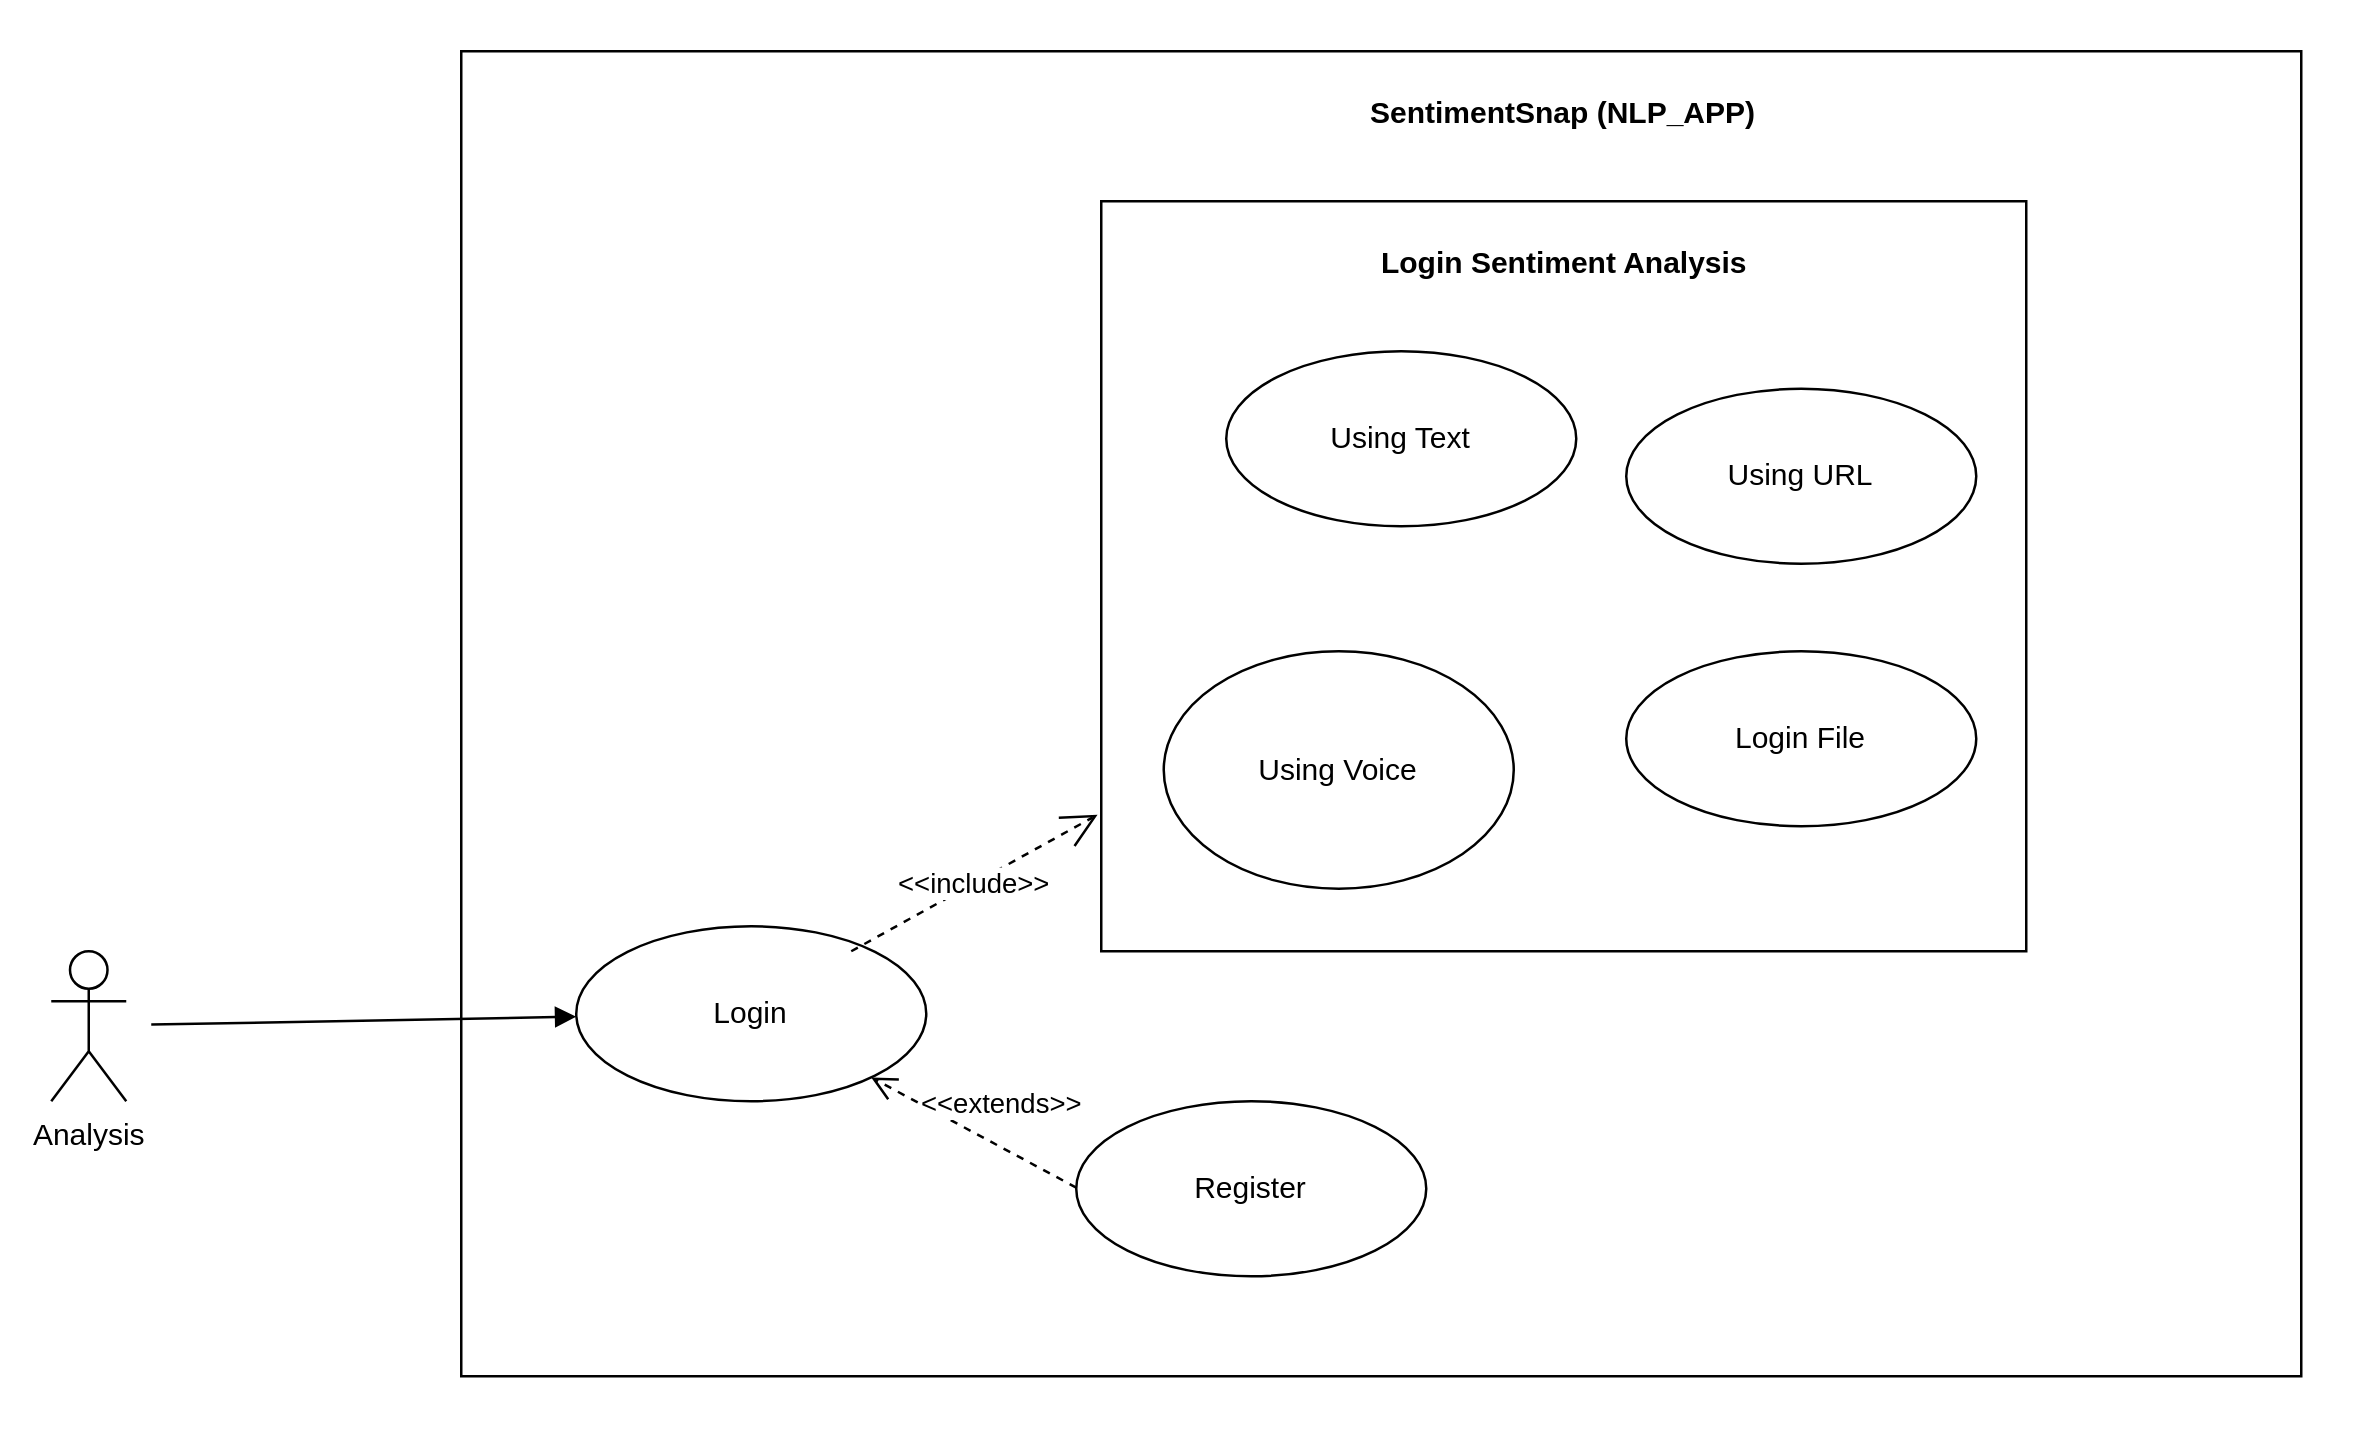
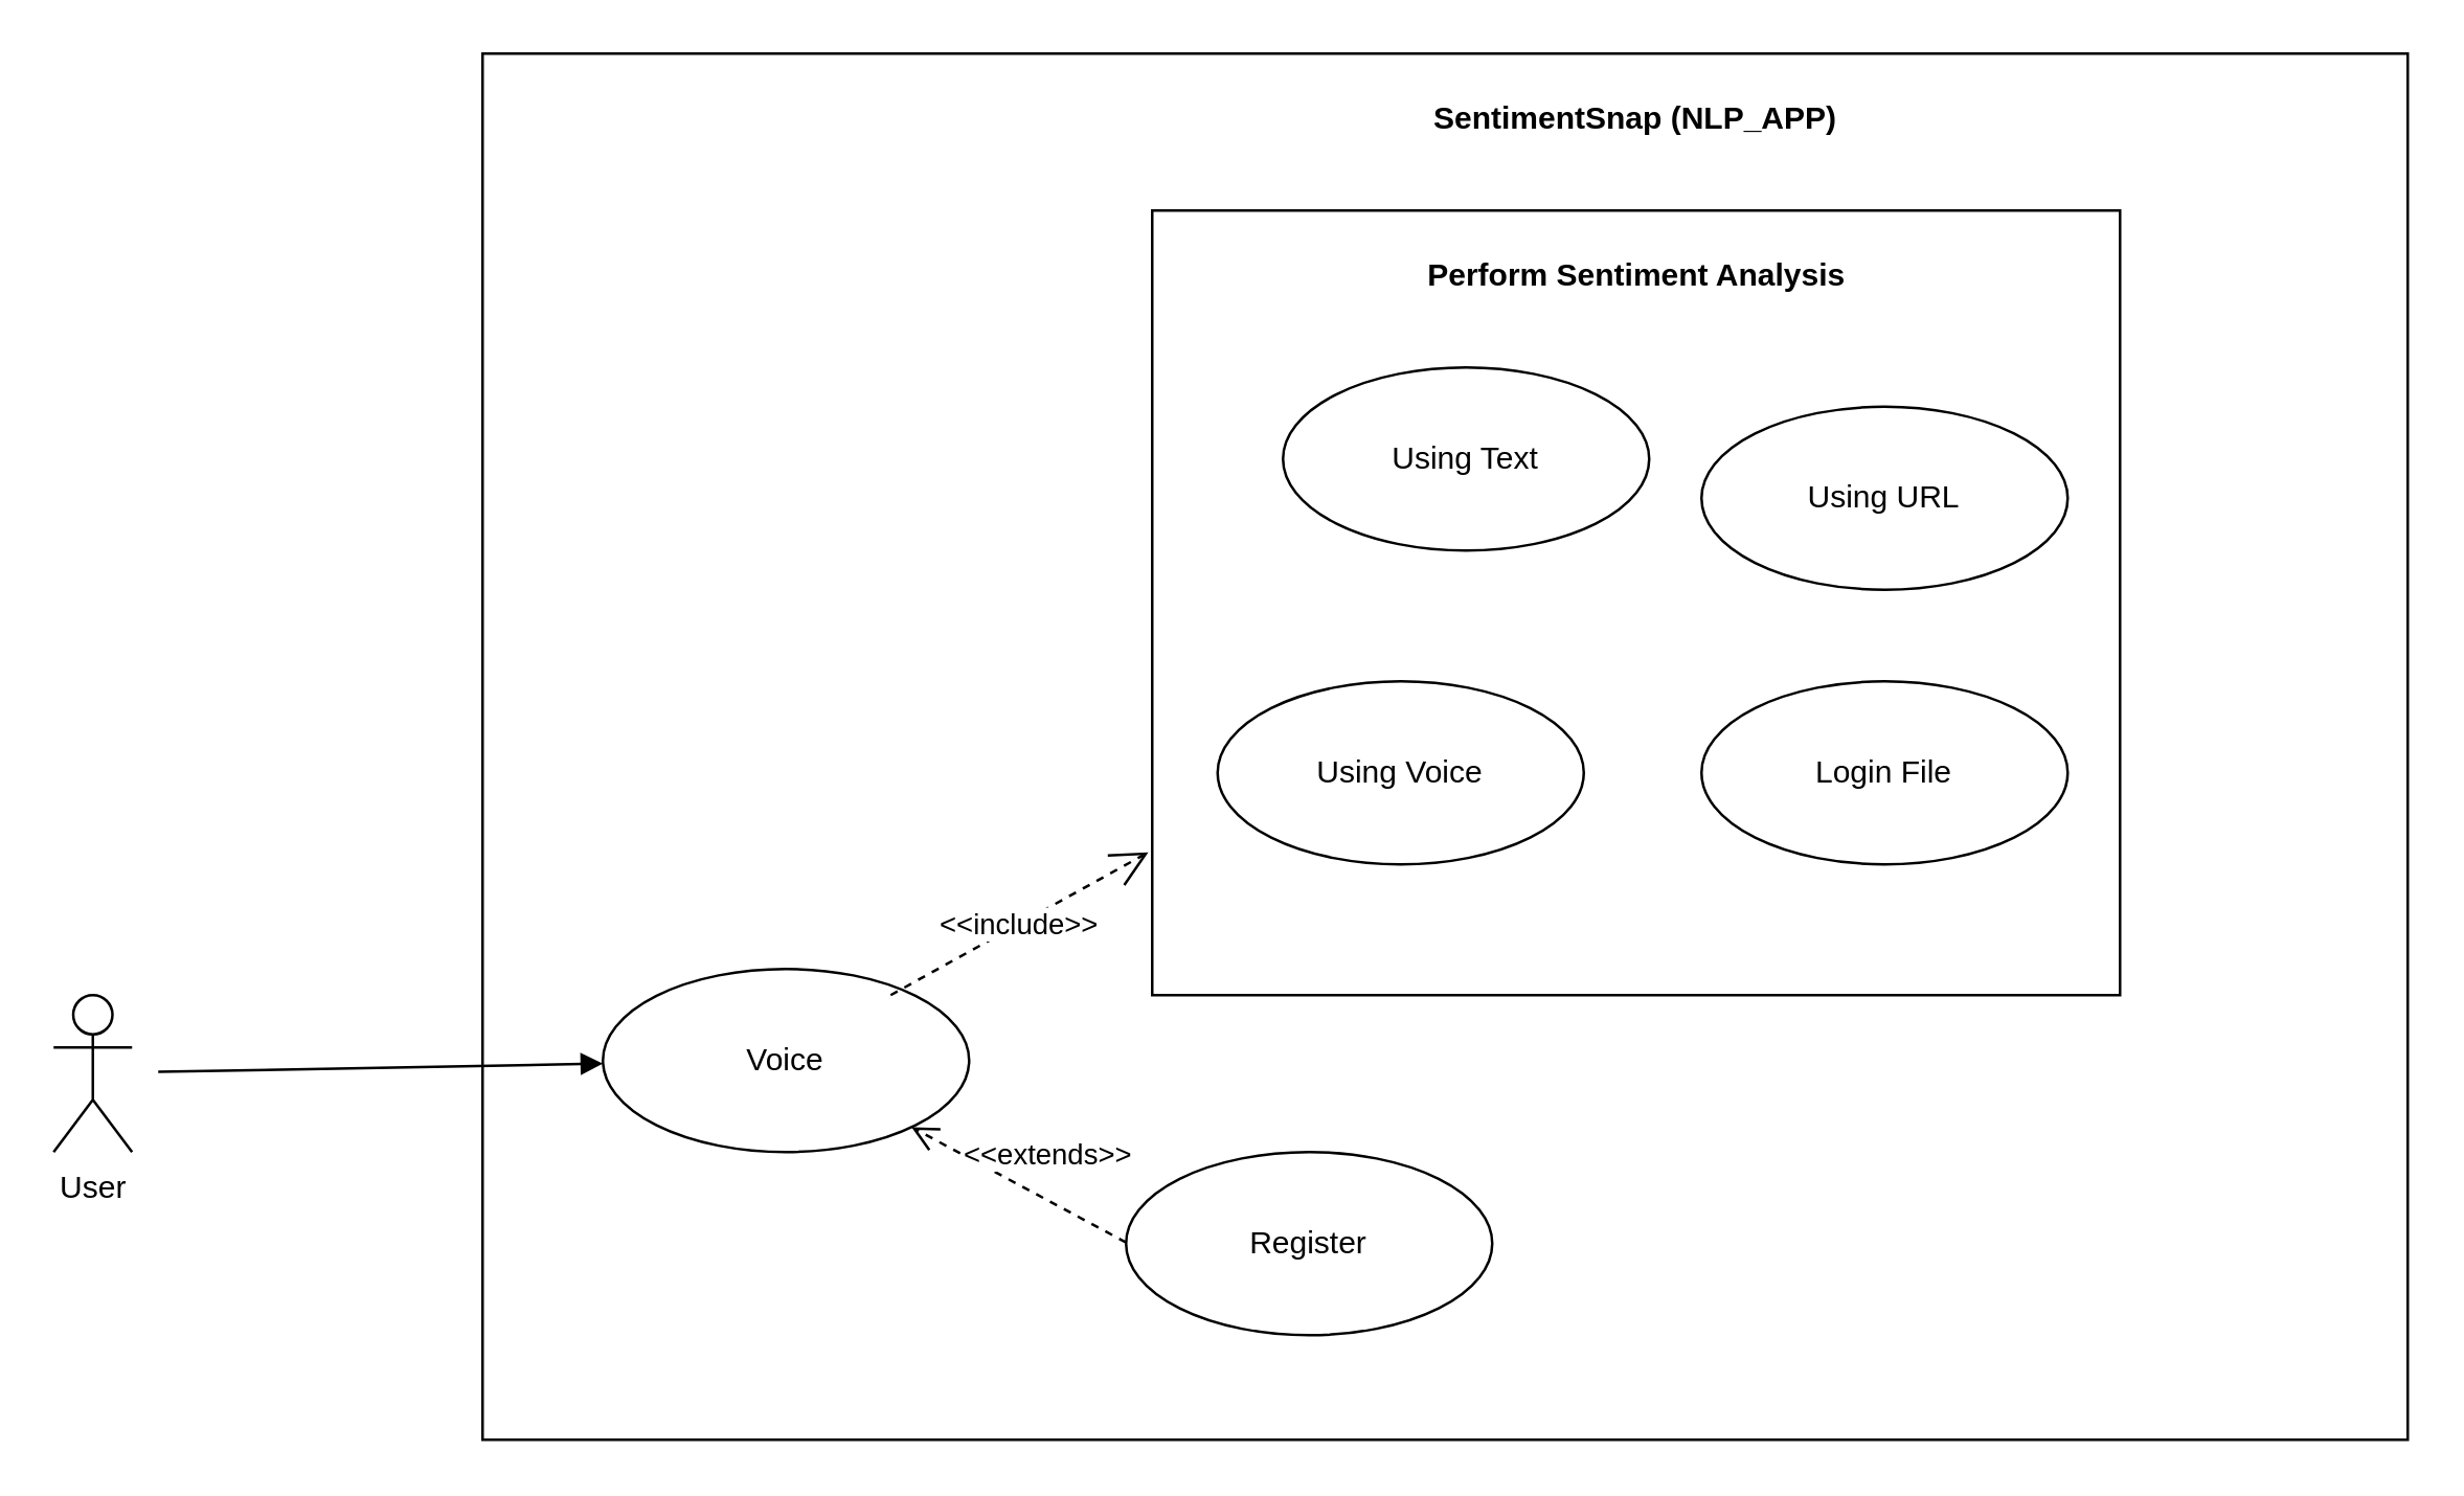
  <mxCell id="0" />
  <mxCell id="1" parent="0" />
- <mxCell id="2" value="Analysis" style="shape=umlActor;verticalLabelPosition=bottom;verticalAlign=top;html=1;" vertex="1" parent="1"><mxGeometry x="20" y="380" width="30" height="60" as="geometry" /></mxCell>
+ <mxCell id="2" value="User" style="shape=umlActor;verticalLabelPosition=bottom;verticalAlign=top;html=1;" vertex="1" parent="1"><mxGeometry x="20" y="380" width="30" height="60" as="geometry" /></mxCell>
  <mxCell id="3" value="" style="html=1;whiteSpace=wrap;" vertex="1" parent="1"><mxGeometry x="184" y="20" width="736" height="530" as="geometry" /></mxCell>
  <mxCell id="4" value="" style="html=1;whiteSpace=wrap;" vertex="1" parent="1"><mxGeometry x="440" y="80" width="370" height="300" as="geometry" /></mxCell>
- <mxCell id="5" value="Login" style="ellipse;whiteSpace=wrap;html=1;" vertex="1" parent="1"><mxGeometry x="230" y="370" width="140" height="70" as="geometry" /></mxCell>
+ <mxCell id="5" value="Voice" style="ellipse;whiteSpace=wrap;html=1;" vertex="1" parent="1"><mxGeometry x="230" y="370" width="140" height="70" as="geometry" /></mxCell>
  <mxCell id="6" value="Register" style="ellipse;whiteSpace=wrap;html=1;" vertex="1" parent="1"><mxGeometry x="430" y="440" width="140" height="70" as="geometry" /></mxCell>
  <mxCell id="7" value="Using Text" style="ellipse;whiteSpace=wrap;html=1;" vertex="1" parent="1"><mxGeometry x="490" y="140" width="140" height="70" as="geometry" /></mxCell>
  <mxCell id="8" value="Using URL" style="ellipse;whiteSpace=wrap;html=1;" vertex="1" parent="1"><mxGeometry x="650" y="155" width="140" height="70" as="geometry" /></mxCell>
- <mxCell id="9" value="Using Voice" style="ellipse;whiteSpace=wrap;html=1;" vertex="1" parent="1"><mxGeometry x="465" y="260" width="140" height="95" as="geometry" /></mxCell>
+ <mxCell id="9" value="Using Voice" style="ellipse;whiteSpace=wrap;html=1;" vertex="1" parent="1"><mxGeometry x="465" y="260" width="140" height="70" as="geometry" /></mxCell>
  <mxCell id="10" value="Login File" style="ellipse;whiteSpace=wrap;html=1;" vertex="1" parent="1"><mxGeometry x="650" y="260" width="140" height="70" as="geometry" /></mxCell>
  <mxCell id="11" value="&amp;lt;&amp;lt;extends&amp;gt;&amp;gt;" style="html=1;verticalAlign=bottom;endArrow=open;dashed=1;endSize=8;curved=0;rounded=0;" edge="1" parent="1" target="5"><mxGeometry x="-0.183" y="-7" relative="1" as="geometry"><mxPoint x="430" y="474.55" as="sourcePoint" /><mxPoint x="350" y="474.55" as="targetPoint" /><mxPoint as="offset" /></mxGeometry></mxCell>
  <mxCell id="12" value="" style="html=1;verticalAlign=bottom;endArrow=block;curved=0;rounded=0;" edge="1" parent="1" target="5"><mxGeometry width="80" relative="1" as="geometry"><mxPoint x="60" y="409.33" as="sourcePoint" /><mxPoint x="140" y="409.33" as="targetPoint" /></mxGeometry></mxCell>
  <mxCell id="13" value="&amp;lt;&amp;lt;include&amp;gt;&amp;gt;" style="endArrow=open;endSize=12;dashed=1;html=1;rounded=0;entryX=-0.004;entryY=0.818;entryDx=0;entryDy=0;entryPerimeter=0;" edge="1" parent="1" target="4"><mxGeometry width="160" relative="1" as="geometry"><mxPoint x="340" y="380" as="sourcePoint" /><mxPoint x="500" y="380" as="targetPoint" /></mxGeometry></mxCell>
- <mxCell id="14" value="&lt;b&gt;Login Sentiment Analysis&lt;/b&gt;" style="text;html=1;align=center;verticalAlign=middle;whiteSpace=wrap;rounded=0;" vertex="1" parent="1"><mxGeometry x="537.5" y="80" width="175" height="50" as="geometry" /></mxCell>
+ <mxCell id="14" value="&lt;b&gt;Perform Sentiment Analysis&lt;/b&gt;" style="text;html=1;align=center;verticalAlign=middle;whiteSpace=wrap;rounded=0;" vertex="1" parent="1"><mxGeometry x="537.5" y="80" width="175" height="50" as="geometry" /></mxCell>
  <mxCell id="15" value="&lt;b&gt;SentimentSnap (NLP_APP)&lt;/b&gt;" style="text;html=1;align=center;verticalAlign=middle;whiteSpace=wrap;rounded=0;" vertex="1" parent="1"><mxGeometry x="505" y="30" width="240" height="30" as="geometry" /></mxCell>
